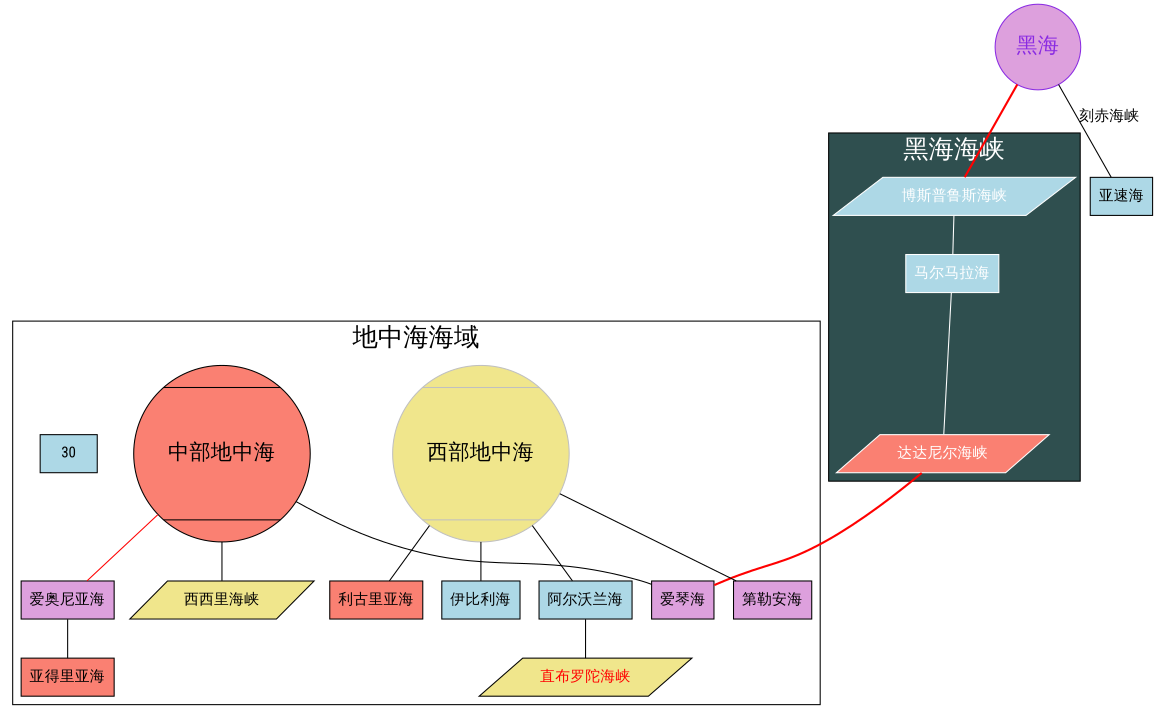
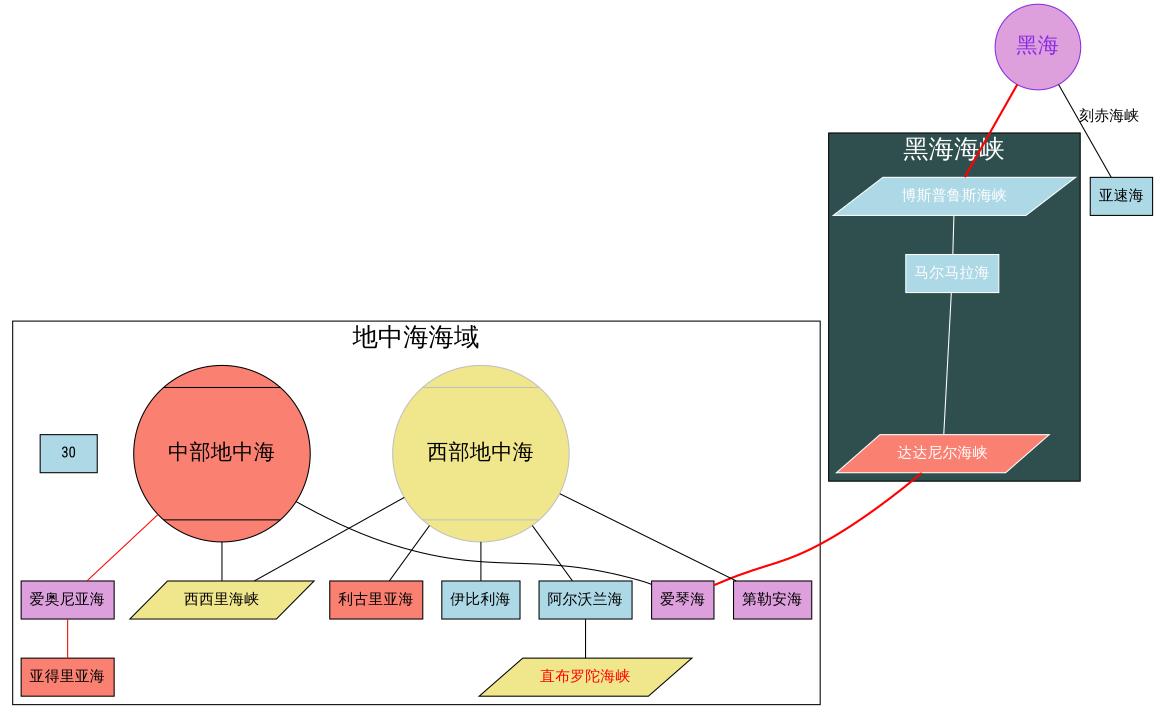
  graph {
    fontname="Roboto Condensed"
    node [fillcolor=lightblue fontname="Roboto Condensed" shape=box style=filled]
    edge [fontname="Roboto Condensed"]
    "博斯普鲁斯海峡" [color=white fontcolor=white shape=parallelogram]
    "马尔马拉海" [color=white fontcolor=white]
    "达达尼尔海峡" [color=white fillcolor=salmon fontcolor=white shape=parallelogram]
    "西部地中海" [color=grey fillcolor=khaki fontsize=20 shape=Mcircle]
    "西西里海峡" [fillcolor=khaki shape=parallelogram]
    "第勒安海" [fillcolor=plum]
    "利古里亚海" [fillcolor=salmon]
    "伊比利海"
    "阿尔沃兰海"
    "中部地中海" [color=black fillcolor=salmon fontsize=20 shape=Mcircle]
    "爱琴海" [fillcolor=plum]
    "爱奥尼亚海" [fillcolor=plum]
    "直布罗陀海峡" [fillcolor=khaki fontcolor=red shape=parallelogram]
    "亚得里亚海" [fillcolor=salmon]
    30
    "黑海" [color=blueviolet fillcolor=plum fontcolor=blueviolet fontsize=20 shape=circle]
    "亚速海"
    subgraph cluster_1 {
      fillcolor=darkslategray
      fontcolor=white
      fontsize=24
      label="黑海海峡"
      style=filled
      "博斯普鲁斯海峡"
      "马尔马拉海"
      "达达尼尔海峡"
    }
    subgraph cluster_2 {
      fontsize=24
      label="地中海海域"
      "西部地中海"
      "西西里海峡"
      "第勒安海"
      "利古里亚海"
      "伊比利海"
      "阿尔沃兰海"
      "中部地中海"
      "爱琴海"
      "爱奥尼亚海"
      "直布罗陀海峡"
      "亚得里亚海"
      30
    }
    "博斯普鲁斯海峡" -- "马尔马拉海" [color=white]
    "马尔马拉海" -- "达达尼尔海峡" [color=white]
    "达达尼尔海峡" -- "爱琴海" [color=red penwidth=2]
+   "西部地中海" -- "西西里海峡"
    "西部地中海" -- "第勒安海"
    "西部地中海" -- "利古里亚海"
    "西部地中海" -- "伊比利海"
    "西部地中海" -- "阿尔沃兰海"
    "阿尔沃兰海" -- "直布罗陀海峡"
    "中部地中海" -- "西西里海峡"
    "中部地中海" -- "爱琴海"
    "中部地中海" -- "爱奥尼亚海" [color=red]
-   "爱奥尼亚海" -- "亚得里亚海"
+   "爱奥尼亚海" -- "亚得里亚海" [color=red]
    "黑海" -- "博斯普鲁斯海峡" [color=red penwidth=2]
    "黑海" -- "亚速海" [label="刻赤海峡"]
  }
